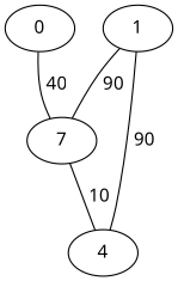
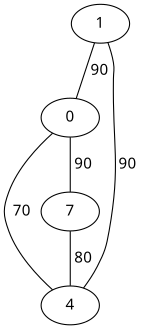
  strict graph {
    fontname="Noto Sans"
    node [fontname="Noto Sans"]
    edge [fontname="Noto Sans"]
    n1 [label=0]
    1
    4
    n4 [label=7]
-   n1 -- n4 [label=" 40"]
-   1 -- n4 [label=" 90"]
+   n1 -- 4 [label=" 70"]
+   n1 -- n4 [label=" 90"]
+   1 -- n1 [label=" 90"]
    1 -- 4 [label=" 90"]
-   n4 -- 4 [label=" 10"]
+   n4 -- 4 [label=" 80"]
  }
